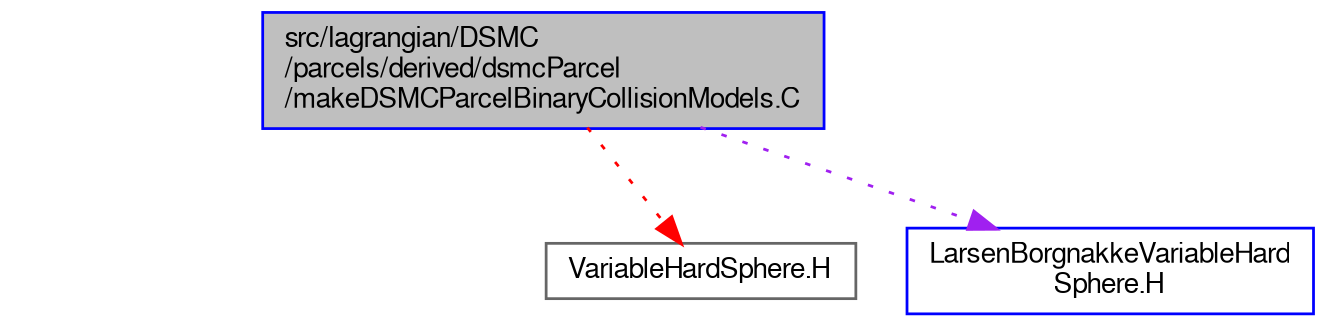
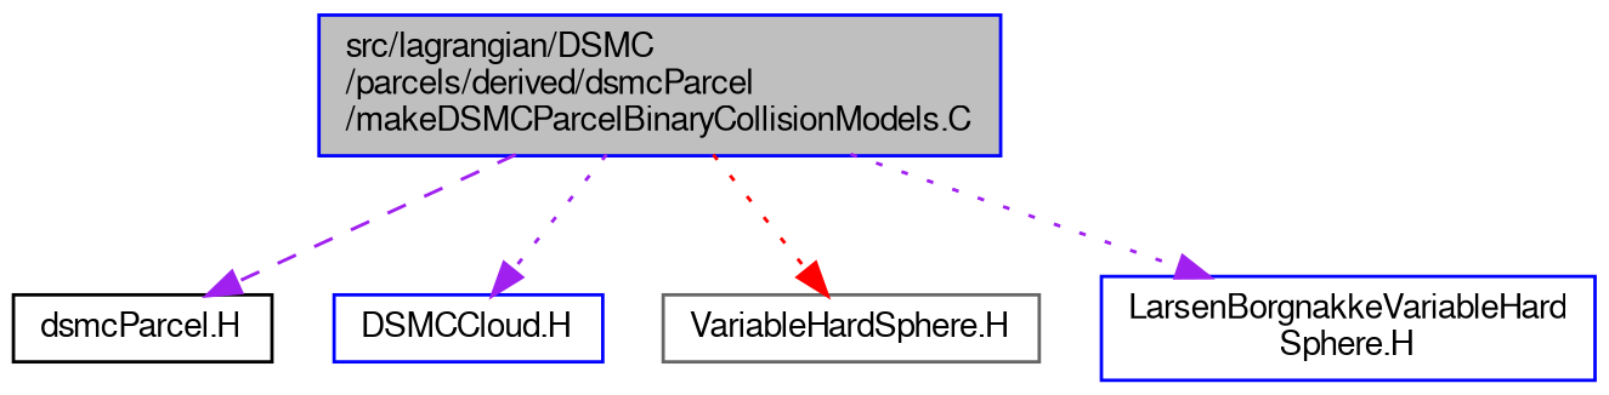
  digraph {
    node [color=blue fontname=FreeSans fontsize=10 shape=record]
    edge [color=purple fontname=FreeSans fontsize=10 labelfontname=FreeSans labelfontsize=10 style=dotted]
    n1 [fillcolor=grey75 fontcolor=black height=0.2 label="src/lagrangian/DSMC\l/parcels/derived/dsmcParcel\l/makeDSMCParcelBinaryCollisionModels.C" style=filled width=0.4]
+   n2 [color=black height=0.2 label="dsmcParcel.H" width=0.4]
+   n3 [height=0.2 label="DSMCCloud.H" width=0.4]
    n4 [color=gray40 height=0.2 label="VariableHardSphere.H" width=0.4]
    n5 [height=0.2 label="LarsenBorgnakkeVariableHard\lSphere.H" width=0.4]
+   n1 -> n2 [style=dashed]
+   n1 -> n3
    n1 -> n4 [color=red]
    n1 -> n5
  }
